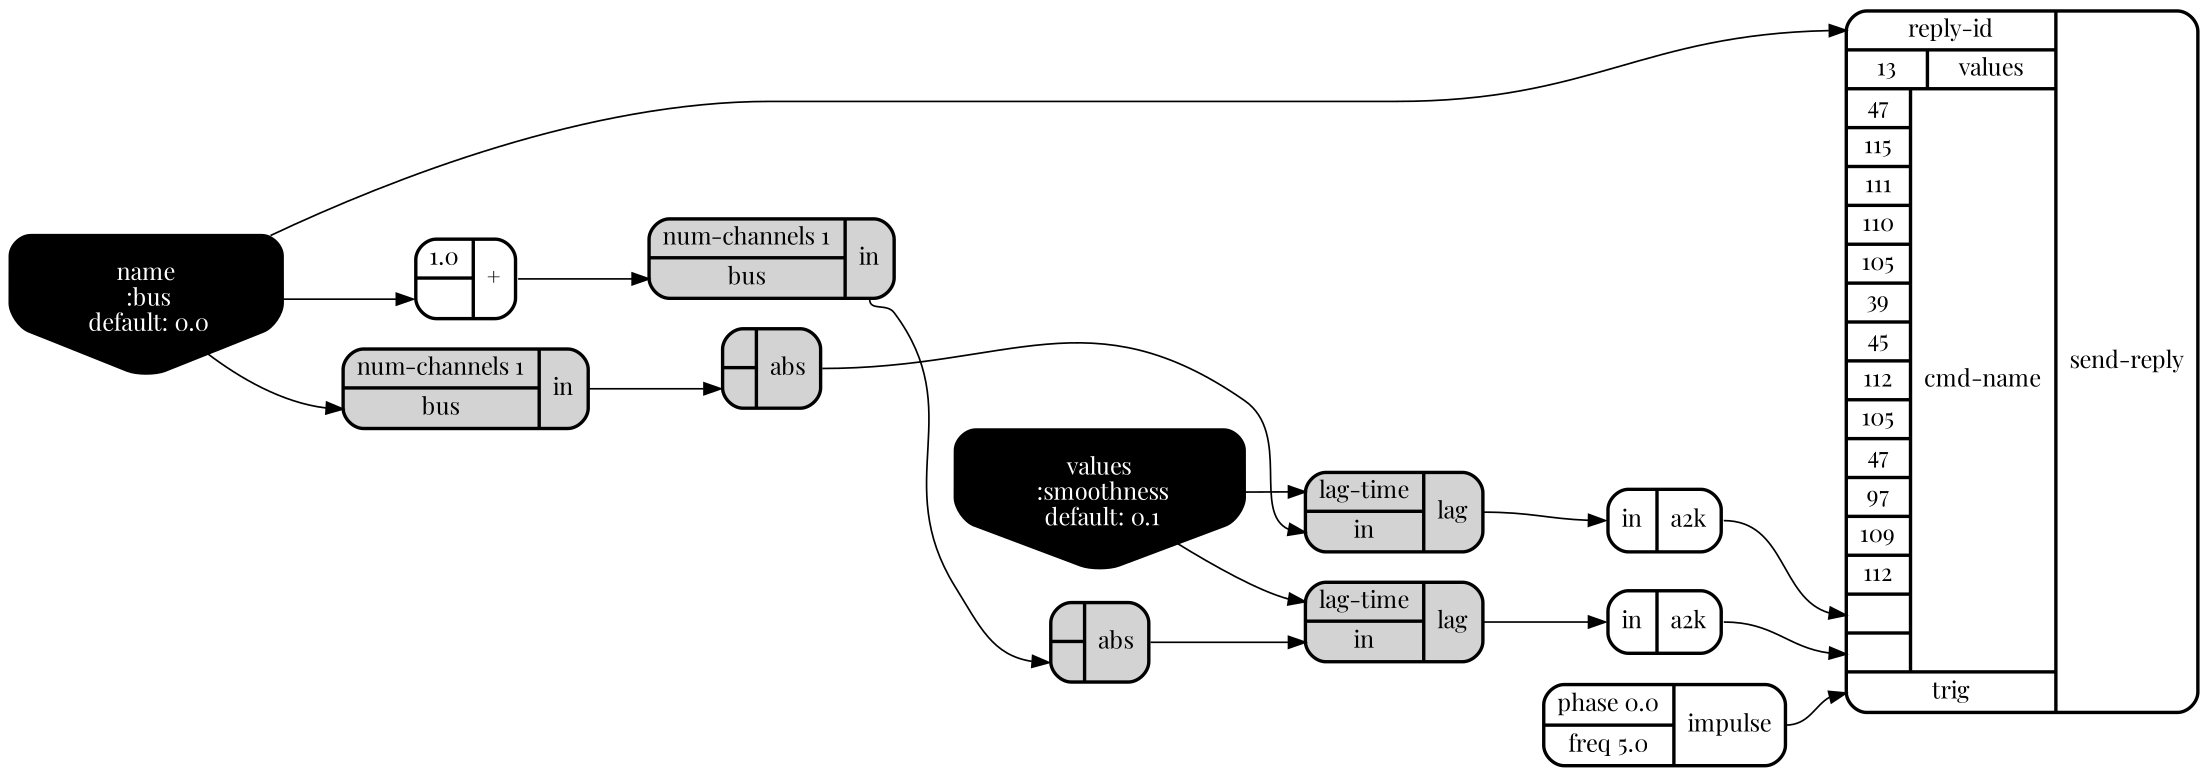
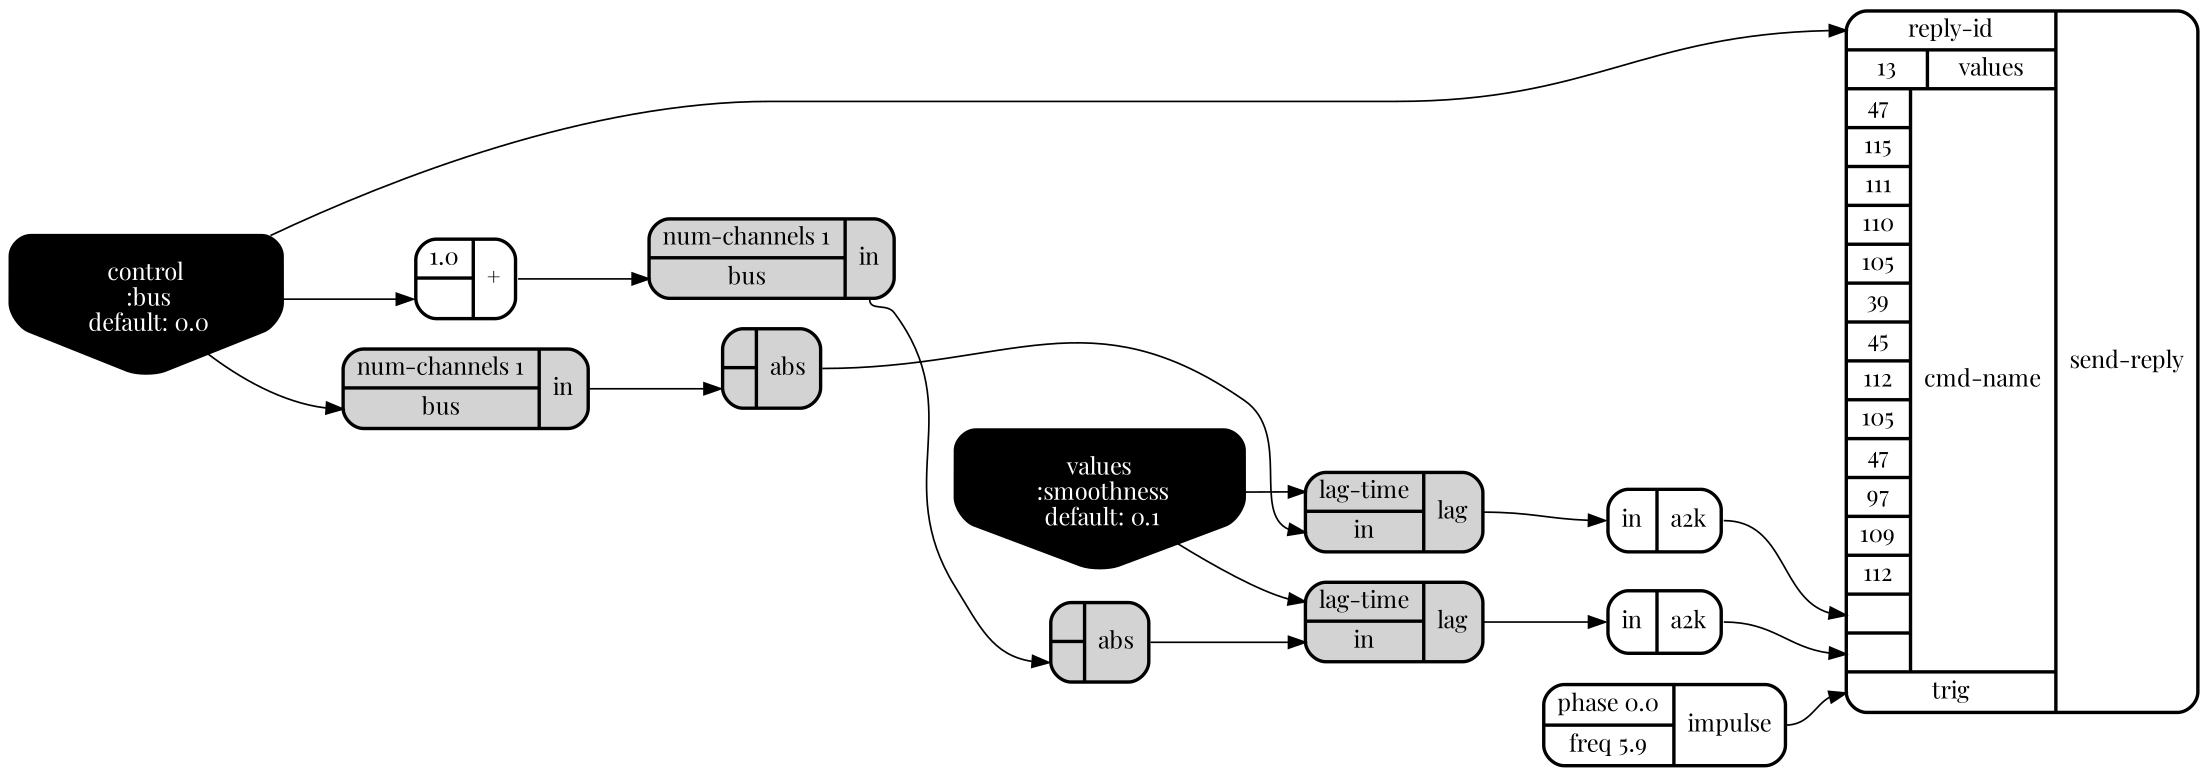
  digraph {
    fontname="Playfair Display"
    rankdir=LR
    node [fontname="Playfair Display" rankdir=LR shape=record style="filled, bold, rounded"]
    edge [fontname="Playfair Display" headport=in tailport=__UG_NAME__]
    n1 [label="{{ <b> 1.0|<a> } |<__UG_NAME__>+ }" style="bold, rounded"]
    n2 [label="{{ <num____channels> num-channels 1|<bus> bus} |<__UG_NAME__>in }"]
    n3 [label="{{ <b> |<a> } |<__UG_NAME__>abs }"]
    n4 [label="{{ <in> in} |<__UG_NAME__>a2k }" style="bold, rounded"]
    n5 [label="{{ <reply____id> reply-id|{{13}|values}|{{47|115|111|110|105|39|45|112|105|47|97|109|112|<cmd____name___a2k___13>|<cmd____name___a2k___14>}|cmd-name}|<trig> trig} |<__UG_NAME__>send-reply }" style="bold, rounded"]
    n6 [label="{{ <in> in} |<__UG_NAME__>a2k }" style="bold, rounded"]
    n7 [label="{{ <lag____time> lag-time|<in> in} |<__UG_NAME__>lag }"]
    n8 [label="{{ <b> |<a> } |<__UG_NAME__>abs }"]
    n9 [label="{{ <lag____time> lag-time|<in> in} |<__UG_NAME__>lag }"]
-   n10 [fillcolor=black fontcolor=white label="name\n :bus\n default: 0.0" shape=invhouse style="rounded, filled, bold" rankdir=""]
+   n10 [fillcolor=black fontcolor=white label="control\n :bus\n default: 0.0" shape=invhouse style="rounded, filled, bold" rankdir=""]
    n11 [label="{{ <num____channels> num-channels 1|<bus> bus} |<__UG_NAME__>in }"]
    n12 [fillcolor=black fontcolor=white label="values\n :smoothness\n default: 0.1" shape=invhouse style="rounded, filled, bold" rankdir=""]
-   n13 [label="{{ <phase> phase 0.0|<freq> freq 5.0} |<__UG_NAME__>impulse }" style="bold, rounded"]
+   n13 [label="{{ <phase> phase 0.0|<freq> freq 5.9} |<__UG_NAME__>impulse }" style="bold, rounded"]
    n1 -> n2 [headport=bus]
    n2 -> n3 [headport=a]
    n3 -> n7
    n4 -> n5 [headport=cmd____name___a2k___14]
    n6 -> n5 [headport=cmd____name___a2k___13]
    n7 -> n4
    n8 -> n9
    n9 -> n6
    n10 -> n1 [headport=a]
    n10 -> n5 [headport=reply____id]
    n10 -> n11 [headport=bus]
    n11 -> n8 [headport=a]
    n12 -> n7 [headport=lag____time]
    n12 -> n9 [headport=lag____time]
    n13 -> n5 [headport=trig]
  }
